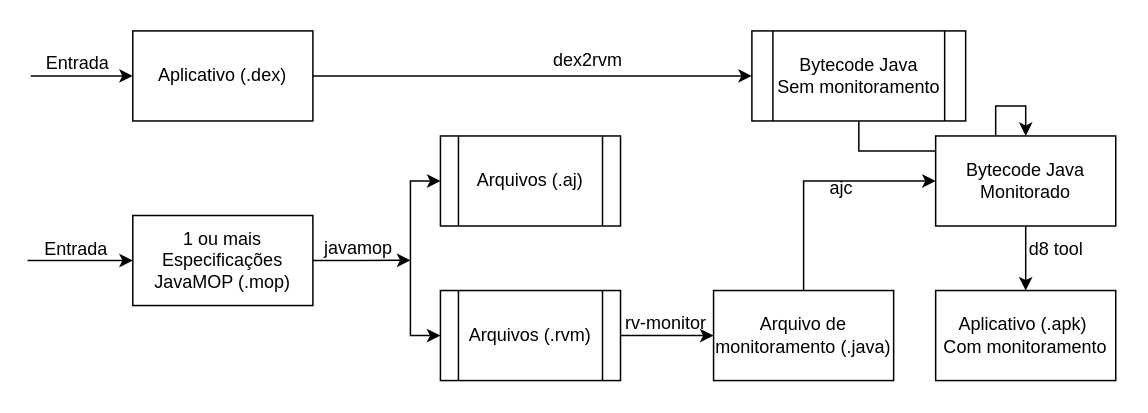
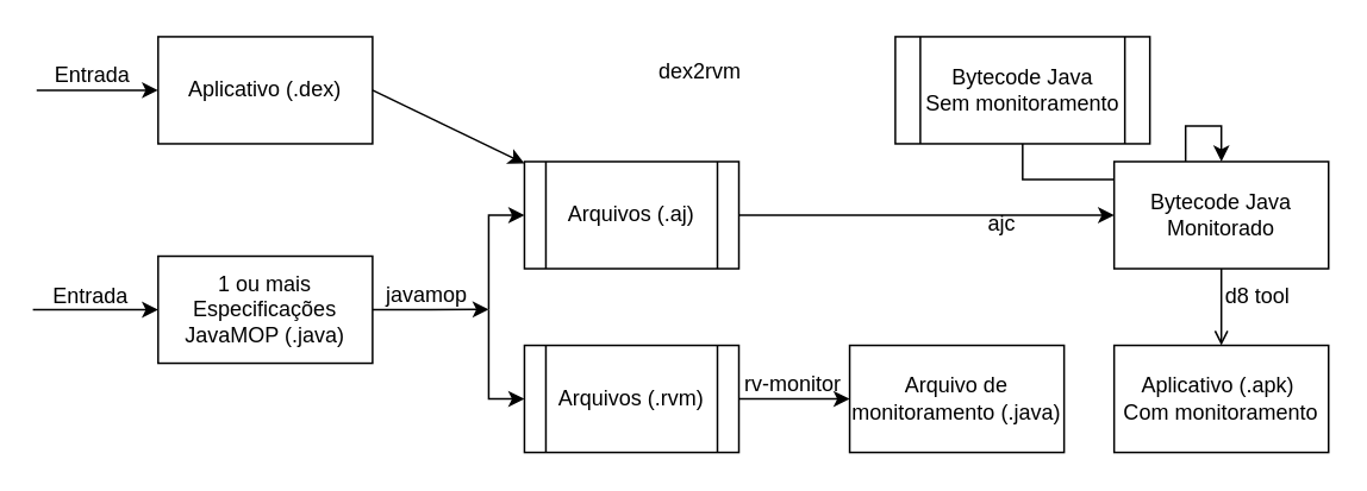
  <mxCell id="0" />
  <mxCell id="1" parent="0" />
  <mxCell id="2" value="Aplicativo (.dex)" style="rounded=0;whiteSpace=wrap;html=1;" vertex="1" parent="1"><mxGeometry x="88" y="20" width="120" height="60" as="geometry" /></mxCell>
  <mxCell id="3" style="edgeStyle=orthogonalEdgeStyle;rounded=0;orthogonalLoop=1;jettySize=auto;html=1;exitX=1;exitY=0.5;exitDx=0;exitDy=0;" edge="1" parent="1" source="4"><mxGeometry relative="1" as="geometry"><mxPoint x="273" y="172.778" as="targetPoint" /></mxGeometry></mxCell>
- <mxCell id="4" value="1 ou mais Especificações JavaMOP (.mop)" style="rounded=0;whiteSpace=wrap;html=1;" vertex="1" parent="1"><mxGeometry x="88" y="143" width="120" height="60" as="geometry" /></mxCell>
+ <mxCell id="4" value="1 ou mais Especificações JavaMOP (.java)" style="rounded=0;whiteSpace=wrap;html=1;" vertex="1" parent="1"><mxGeometry x="88" y="143" width="120" height="60" as="geometry" /></mxCell>
  <mxCell id="5" value="" style="endArrow=classic;html=1;rounded=0;exitX=-0.009;exitY=0.767;exitDx=0;exitDy=0;exitPerimeter=0;entryX=0;entryY=0.5;entryDx=0;entryDy=0;" edge="1" parent="1" source="6" target="2"><mxGeometry width="50" height="50" relative="1" as="geometry"><mxPoint x="17.54" y="50" as="sourcePoint" /><mxPoint x="87.54" y="50" as="targetPoint" /></mxGeometry></mxCell>
  <mxCell id="6" value="Entrada" style="text;html=1;align=center;verticalAlign=middle;resizable=0;points=[];autosize=1;strokeColor=none;fillColor=none;" vertex="1" parent="1"><mxGeometry x="20.54" y="27" width="60" height="30" as="geometry" /></mxCell>
  <mxCell id="7" style="edgeStyle=orthogonalEdgeStyle;rounded=0;orthogonalLoop=1;jettySize=auto;html=1;entryX=0.5;entryY=0;entryDx=0;entryDy=0;" edge="1" parent="1" source="8" target="24"><mxGeometry relative="1" as="geometry" /></mxCell>
  <mxCell id="8" value="Bytecode Java&lt;br&gt;Sem monitoramento" style="shape=process;whiteSpace=wrap;html=1;backgroundOutline=1;" vertex="1" parent="1"><mxGeometry x="500.54" y="20" width="142.46" height="60" as="geometry" /></mxCell>
- <mxCell id="9" value="" style="endArrow=classic;html=1;rounded=0;exitX=1;exitY=0.5;exitDx=0;exitDy=0;entryX=0;entryY=0.5;entryDx=0;entryDy=0;" edge="1" parent="1" source="2" target="8"><mxGeometry width="50" height="50" relative="1" as="geometry"><mxPoint x="370.54" y="80" as="sourcePoint" /><mxPoint x="420.54" y="30" as="targetPoint" /></mxGeometry></mxCell>
+ <mxCell id="9" value="" style="endArrow=classic;html=1;rounded=0;exitX=1;exitY=0.5;exitDx=0;exitDy=0;" edge="1" parent="1" source="2" target="14"><mxGeometry width="50" height="50" relative="1" as="geometry"><mxPoint x="370.54" y="80" as="sourcePoint" /><mxPoint x="420.54" y="30" as="targetPoint" /></mxGeometry></mxCell>
  <mxCell id="10" value="dex2rvm" style="text;html=1;align=center;verticalAlign=middle;resizable=0;points=[];autosize=1;strokeColor=none;fillColor=none;" vertex="1" parent="1"><mxGeometry x="360.54" y="25" width="60" height="30" as="geometry" /></mxCell>
  <mxCell id="11" value="" style="endArrow=classic;html=1;rounded=0;entryX=0;entryY=0.5;entryDx=0;entryDy=0;exitX=-0.035;exitY=0.733;exitDx=0;exitDy=0;exitPerimeter=0;" edge="1" parent="1" source="12" target="4"><mxGeometry width="50" height="50" relative="1" as="geometry"><mxPoint x="-7" y="173" as="sourcePoint" /><mxPoint x="53" y="192.71" as="targetPoint" /></mxGeometry></mxCell>
  <mxCell id="12" value="Entrada" style="text;html=1;align=center;verticalAlign=middle;resizable=0;points=[];autosize=1;strokeColor=none;fillColor=none;" vertex="1" parent="1"><mxGeometry x="20" y="151" width="60" height="30" as="geometry" /></mxCell>
+ <mxCell id="13" style="edgeStyle=orthogonalEdgeStyle;rounded=0;orthogonalLoop=1;jettySize=auto;html=1;exitX=1;exitY=0.5;exitDx=0;exitDy=0;entryX=0;entryY=0.5;entryDx=0;entryDy=0;" edge="1" parent="1" source="14" target="24"><mxGeometry relative="1" as="geometry"><mxPoint x="613" y="120" as="targetPoint" /></mxGeometry></mxCell>
  <mxCell id="14" value="Arquivos (.aj)" style="shape=process;whiteSpace=wrap;html=1;backgroundOutline=1;" vertex="1" parent="1"><mxGeometry x="293" y="90" width="120" height="60" as="geometry" /></mxCell>
  <mxCell id="15" value="javamop" style="text;html=1;align=center;verticalAlign=middle;resizable=0;points=[];autosize=1;strokeColor=none;fillColor=none;" vertex="1" parent="1"><mxGeometry x="203" y="150" width="70" height="30" as="geometry" /></mxCell>
  <mxCell id="16" style="edgeStyle=orthogonalEdgeStyle;rounded=0;orthogonalLoop=1;jettySize=auto;html=1;entryX=0;entryY=0.5;entryDx=0;entryDy=0;" edge="1" parent="1" source="17" target="21"><mxGeometry relative="1" as="geometry"><mxPoint x="503" y="223" as="targetPoint" /></mxGeometry></mxCell>
  <mxCell id="17" value="Arquivos (.rvm)" style="shape=process;whiteSpace=wrap;html=1;backgroundOutline=1;" vertex="1" parent="1"><mxGeometry x="293" y="193" width="120" height="60" as="geometry" /></mxCell>
  <mxCell id="18" value="" style="endArrow=classic;html=1;rounded=0;entryX=0;entryY=0.5;entryDx=0;entryDy=0;" edge="1" parent="1" target="14"><mxGeometry width="50" height="50" relative="1" as="geometry"><mxPoint x="273" y="173" as="sourcePoint" /><mxPoint x="315.54" y="123" as="targetPoint" /><Array as="points"><mxPoint x="273" y="120" /></Array></mxGeometry></mxCell>
  <mxCell id="19" value="" style="endArrow=classic;html=1;rounded=0;entryX=0;entryY=0.5;entryDx=0;entryDy=0;" edge="1" parent="1" target="17"><mxGeometry width="50" height="50" relative="1" as="geometry"><mxPoint x="273" y="173" as="sourcePoint" /><mxPoint x="323" y="163" as="targetPoint" /><Array as="points"><mxPoint x="273" y="223" /></Array></mxGeometry></mxCell>
- <mxCell id="20" style="edgeStyle=orthogonalEdgeStyle;rounded=0;orthogonalLoop=1;jettySize=auto;html=1;entryX=0;entryY=0.5;entryDx=0;entryDy=0;exitX=0.5;exitY=0;exitDx=0;exitDy=0;" edge="1" parent="1" source="21" target="24"><mxGeometry relative="1" as="geometry"><mxPoint x="573" y="130" as="targetPoint" /></mxGeometry></mxCell>
  <mxCell id="21" value="Arquivo de monitoramento (.java)" style="rounded=0;whiteSpace=wrap;html=1;" vertex="1" parent="1"><mxGeometry x="475" y="193" width="120" height="60" as="geometry" /></mxCell>
  <mxCell id="22" value="rv-monitor" style="text;html=1;align=center;verticalAlign=middle;resizable=0;points=[];autosize=1;strokeColor=none;fillColor=none;" vertex="1" parent="1"><mxGeometry x="403" y="200" width="80" height="30" as="geometry" /></mxCell>
- <mxCell id="23" style="edgeStyle=orthogonalEdgeStyle;rounded=0;orthogonalLoop=1;jettySize=auto;html=1;exitX=0.5;exitY=1;exitDx=0;exitDy=0;entryX=0.5;entryY=0;entryDx=0;entryDy=0;" edge="1" parent="1" source="24" target="25"><mxGeometry relative="1" as="geometry" /></mxCell>
+ <mxCell id="23" style="edgeStyle=orthogonalEdgeStyle;rounded=0;orthogonalLoop=1;jettySize=auto;html=1;exitX=0.5;exitY=1;exitDx=0;exitDy=0;entryX=0.5;entryY=0;entryDx=0;entryDy=0;endArrow=open;" edge="1" parent="1" source="24" target="25"><mxGeometry relative="1" as="geometry" /></mxCell>
  <mxCell id="24" value="Bytecode Java&lt;br&gt;Monitorado" style="rounded=0;whiteSpace=wrap;html=1;" vertex="1" parent="1"><mxGeometry x="623" y="90" width="120" height="60" as="geometry" /></mxCell>
  <mxCell id="25" value="Aplicativo (.apk)&amp;nbsp;&lt;br&gt;Com monitoramento" style="rounded=0;whiteSpace=wrap;html=1;" vertex="1" parent="1"><mxGeometry x="623" y="193" width="120" height="60" as="geometry" /></mxCell>
  <mxCell id="26" value="d8 tool" style="text;html=1;align=center;verticalAlign=middle;resizable=0;points=[];autosize=1;strokeColor=none;fillColor=none;" vertex="1" parent="1"><mxGeometry x="673" y="151" width="60" height="30" as="geometry" /></mxCell>
  <mxCell id="27" value="ajc" style="text;html=1;align=center;verticalAlign=middle;resizable=0;points=[];autosize=1;strokeColor=none;fillColor=none;" vertex="1" parent="1"><mxGeometry x="540" y="110" width="40" height="30" as="geometry" /></mxCell>
